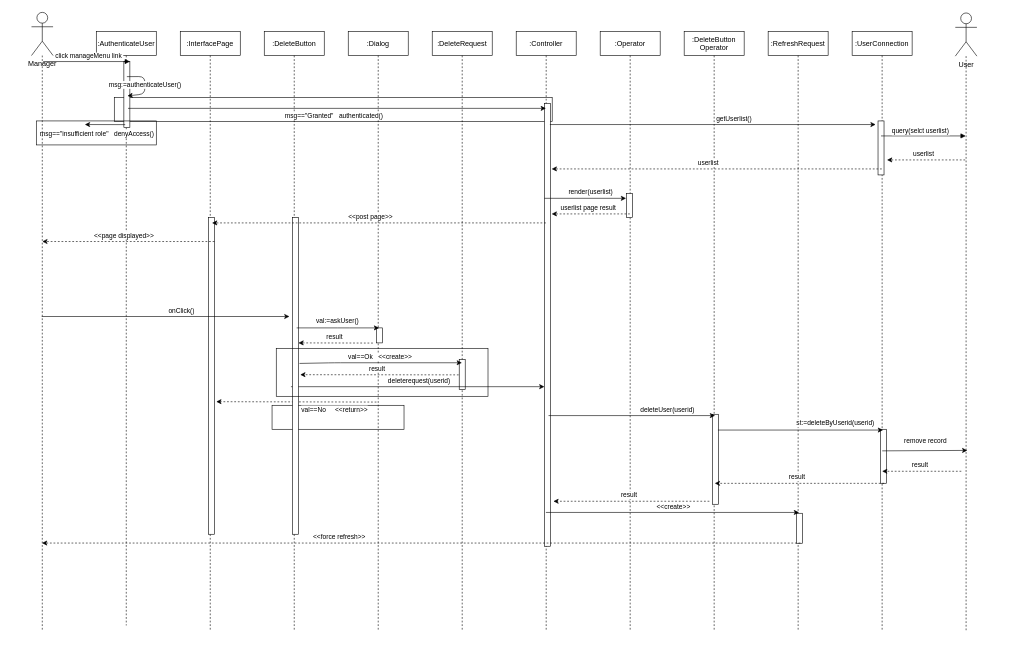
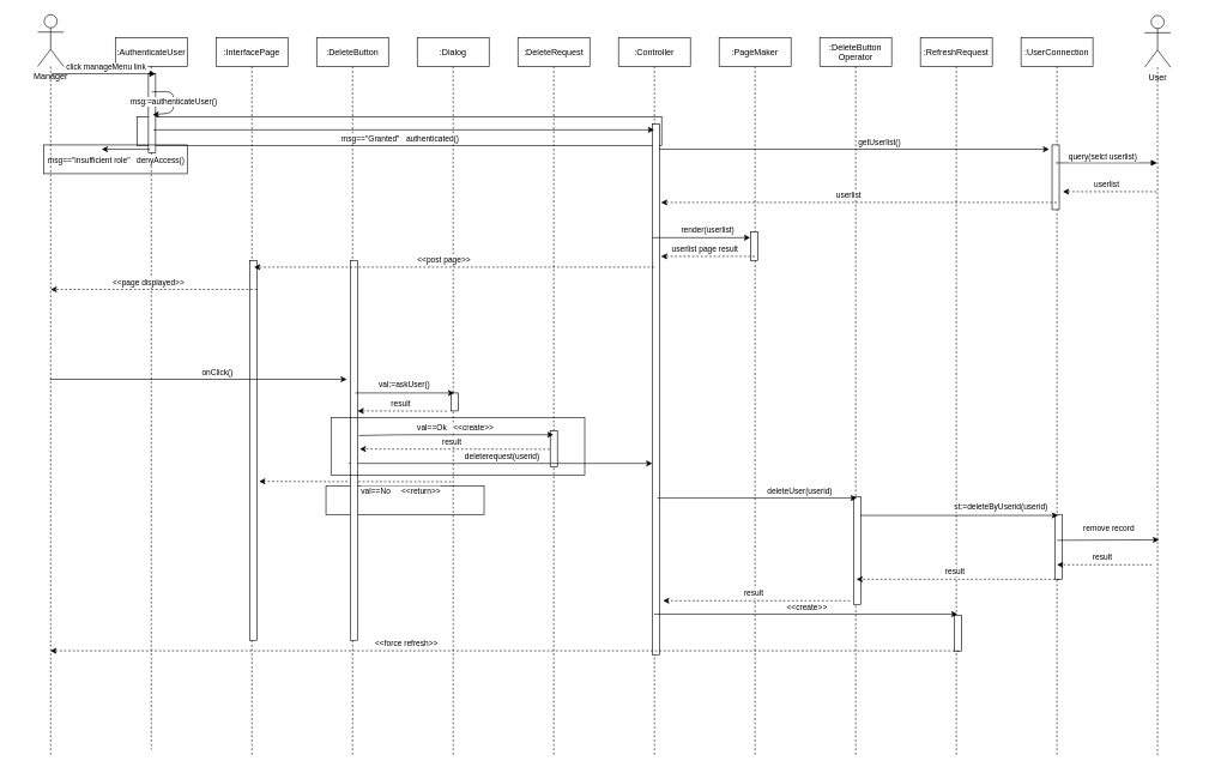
  <mxCell id="0" />
  <mxCell id="1" parent="0" />
  <mxCell id="2" value=":AuthenticateUser" style="shape=umlLifeline;perimeter=lifelinePerimeter;container=1;collapsible=0;recursiveResize=0;rounded=0;shadow=0;strokeWidth=1;" parent="1" vertex="1"><mxGeometry x="160" y="52" width="100" height="990" as="geometry" /></mxCell>
  <mxCell id="3" value=":Dialog" style="shape=umlLifeline;perimeter=lifelinePerimeter;container=1;collapsible=0;recursiveResize=0;rounded=0;shadow=0;strokeWidth=1;" parent="1" vertex="1"><mxGeometry x="580" y="52" width="100" height="1000" as="geometry" /></mxCell>
  <mxCell id="4" value="" style="rounded=0;whiteSpace=wrap;html=1;fillColor=none;" parent="3" vertex="1"><mxGeometry x="-390" y="110" width="730" height="40" as="geometry" /></mxCell>
  <mxCell id="5" value="" style="rounded=0;whiteSpace=wrap;html=1;fillColor=none;" parent="3" vertex="1"><mxGeometry x="-127" y="623" width="220" height="40" as="geometry" /></mxCell>
  <mxCell id="6" value=":Controller" style="shape=umlLifeline;perimeter=lifelinePerimeter;container=1;collapsible=0;recursiveResize=0;rounded=0;shadow=0;strokeWidth=1;" parent="1" vertex="1"><mxGeometry x="860" y="52" width="100" height="1000" as="geometry" /></mxCell>
- <mxCell id="7" value=":Operator" style="shape=umlLifeline;perimeter=lifelinePerimeter;container=1;collapsible=0;recursiveResize=0;rounded=0;shadow=0;strokeWidth=1;" parent="1" vertex="1"><mxGeometry x="1000" y="52" width="100" height="1000" as="geometry" /></mxCell>
+ <mxCell id="7" value=":PageMaker" style="shape=umlLifeline;perimeter=lifelinePerimeter;container=1;collapsible=0;recursiveResize=0;rounded=0;shadow=0;strokeWidth=1;" parent="1" vertex="1"><mxGeometry x="1000" y="52" width="100" height="1000" as="geometry" /></mxCell>
  <mxCell id="8" value=":DeleteButton&#10;Operator" style="shape=umlLifeline;perimeter=lifelinePerimeter;container=1;collapsible=0;recursiveResize=0;rounded=0;shadow=0;strokeWidth=1;" parent="1" vertex="1"><mxGeometry x="1140" y="52" width="100" height="1000" as="geometry" /></mxCell>
  <mxCell id="9" value=":RefreshRequest" style="shape=umlLifeline;perimeter=lifelinePerimeter;container=1;collapsible=0;recursiveResize=0;rounded=0;shadow=0;strokeWidth=1;" parent="1" vertex="1"><mxGeometry x="1280" y="52" width="100" height="1000" as="geometry" /></mxCell>
  <mxCell id="10" value=":InterfacePage" style="shape=umlLifeline;perimeter=lifelinePerimeter;container=1;collapsible=0;recursiveResize=0;rounded=0;shadow=0;strokeWidth=1;" parent="1" vertex="1"><mxGeometry x="300" y="52" width="100" height="1000" as="geometry" /></mxCell>
  <mxCell id="11" value=":UserConnection" style="shape=umlLifeline;perimeter=lifelinePerimeter;container=1;collapsible=0;recursiveResize=0;rounded=0;shadow=0;strokeWidth=1;" parent="1" vertex="1"><mxGeometry x="1420" y="52" width="100" height="1000" as="geometry" /></mxCell>
  <mxCell id="12" value=":DeleteRequest" style="shape=umlLifeline;perimeter=lifelinePerimeter;container=1;collapsible=0;recursiveResize=0;rounded=0;shadow=0;strokeWidth=1;" parent="1" vertex="1"><mxGeometry x="720" y="52" width="100" height="1000" as="geometry" /></mxCell>
  <mxCell id="13" value="" style="points=[];perimeter=orthogonalPerimeter;rounded=0;shadow=0;strokeWidth=1;direction=west;" parent="12" vertex="1"><mxGeometry x="45" y="547" width="10" height="50" as="geometry" /></mxCell>
  <mxCell id="14" value=":DeleteButton" style="shape=umlLifeline;perimeter=lifelinePerimeter;container=1;collapsible=0;recursiveResize=0;rounded=0;shadow=0;strokeWidth=1;" parent="1" vertex="1"><mxGeometry x="440" y="52" width="100" height="1000" as="geometry" /></mxCell>
  <mxCell id="15" value="" style="points=[];perimeter=orthogonalPerimeter;rounded=0;shadow=0;strokeWidth=1;" parent="1" vertex="1"><mxGeometry x="206" y="102" width="10" height="110" as="geometry" /></mxCell>
  <mxCell id="16" value="" style="points=[];perimeter=orthogonalPerimeter;rounded=0;shadow=0;strokeWidth=1;" parent="1" vertex="1"><mxGeometry x="627" y="546" width="10" height="25" as="geometry" /></mxCell>
  <mxCell id="17" value="" style="points=[];perimeter=orthogonalPerimeter;rounded=0;shadow=0;strokeWidth=1;" parent="1" vertex="1"><mxGeometry x="907" y="172" width="10" height="738" as="geometry" /></mxCell>
  <mxCell id="18" value="" style="points=[];perimeter=orthogonalPerimeter;rounded=0;shadow=0;strokeWidth=1;" parent="1" vertex="1"><mxGeometry x="1187" y="690" width="10" height="150" as="geometry" /></mxCell>
  <mxCell id="19" value="" style="points=[];perimeter=orthogonalPerimeter;rounded=0;shadow=0;strokeWidth=1;" parent="1" vertex="1"><mxGeometry x="1327" y="855" width="10" height="50" as="geometry" /></mxCell>
  <mxCell id="20" value="" style="points=[];perimeter=orthogonalPerimeter;rounded=0;shadow=0;strokeWidth=1;" parent="1" vertex="1"><mxGeometry x="347" y="362" width="10" height="528" as="geometry" /></mxCell>
  <mxCell id="21" value="" style="points=[];perimeter=orthogonalPerimeter;rounded=0;shadow=0;strokeWidth=1;" parent="1" vertex="1"><mxGeometry x="1467" y="715" width="10" height="90" as="geometry" /></mxCell>
  <mxCell id="22" value="msg:=authenticateUser()" style="endArrow=classic;html=1;exitX=0.5;exitY=0.151;exitDx=0;exitDy=0;exitPerimeter=0;entryX=0.51;entryY=0.202;entryDx=0;entryDy=0;entryPerimeter=0;" parent="1" edge="1"><mxGeometry width="50" height="50" relative="1" as="geometry"><mxPoint x="211" y="127.13" as="sourcePoint" /><mxPoint x="212" y="159.26" as="targetPoint" /><Array as="points"><mxPoint x="241" y="127" /><mxPoint x="241" y="156" /></Array></mxGeometry></mxCell>
  <mxCell id="23" value="msg==&quot;insufficient role&quot;&amp;nbsp; &amp;nbsp;denyAccess()" style="endArrow=classic;html=1;exitX=0.472;exitY=0.278;exitDx=0;exitDy=0;exitPerimeter=0;" parent="1" edge="1"><mxGeometry x="0.404" y="15" width="50" height="50" relative="1" as="geometry"><mxPoint x="208.2" y="207.14" as="sourcePoint" /><mxPoint x="141" y="207" as="targetPoint" /><mxPoint as="offset" /></mxGeometry></mxCell>
  <mxCell id="24" value="msg==&quot;Granted&quot;&amp;nbsp; &amp;nbsp;authenticated()" style="endArrow=classic;html=1;exitX=0.519;exitY=0.235;exitDx=0;exitDy=0;exitPerimeter=0;" parent="1" target="6" edge="1"><mxGeometry x="-0.015" y="-12" width="50" height="50" relative="1" as="geometry"><mxPoint x="212.9" y="180.05" as="sourcePoint" /><mxPoint x="351" y="179" as="targetPoint" /><mxPoint as="offset" /></mxGeometry></mxCell>
  <mxCell id="25" value="onClick()" style="endArrow=classic;html=1;" parent="1" edge="1"><mxGeometry x="0.129" y="10" width="50" height="50" relative="1" as="geometry"><mxPoint x="69.071" y="527" as="sourcePoint" /><mxPoint x="482" y="527" as="targetPoint" /><mxPoint as="offset" /></mxGeometry></mxCell>
  <mxCell id="26" value="val==Ok&amp;nbsp; &amp;nbsp;&amp;lt;&amp;lt;create&amp;gt;&amp;gt;" style="endArrow=classic;html=1;exitX=0.515;exitY=0.332;exitDx=0;exitDy=0;exitPerimeter=0;" parent="1" edge="1"><mxGeometry x="-0.008" y="9" width="50" height="50" relative="1" as="geometry"><mxPoint x="498.7" y="605.26" as="sourcePoint" /><mxPoint x="769.5" y="604.1" as="targetPoint" /><Array as="points"><mxPoint x="557.2" y="604.1" /></Array><mxPoint as="offset" /></mxGeometry></mxCell>
  <mxCell id="27" value="val==No&amp;nbsp; &amp;nbsp; &amp;nbsp;&amp;lt;&amp;lt;return&amp;gt;&amp;gt;" style="endArrow=classic;html=1;exitX=0.529;exitY=0.377;exitDx=0;exitDy=0;exitPerimeter=0;dashed=1;" parent="1" edge="1"><mxGeometry x="-0.479" y="13" width="50" height="50" relative="1" as="geometry"><mxPoint x="627" y="669.63" as="sourcePoint" /><mxPoint x="360" y="669" as="targetPoint" /><mxPoint as="offset" /></mxGeometry></mxCell>
  <mxCell id="28" value="deleterequest(userid)" style="endArrow=classic;html=1;" parent="1" edge="1"><mxGeometry x="0.011" y="9" width="50" height="50" relative="1" as="geometry"><mxPoint x="484.471" y="644" as="sourcePoint" /><mxPoint x="907" y="644" as="targetPoint" /><mxPoint as="offset" /></mxGeometry></mxCell>
  <mxCell id="29" value="deleteUser(userid)" style="endArrow=classic;html=1;exitX=0.519;exitY=0.459;exitDx=0;exitDy=0;exitPerimeter=0;" parent="1" edge="1"><mxGeometry x="0.427" y="9" width="50" height="50" relative="1" as="geometry"><mxPoint x="913.9" y="692.17" as="sourcePoint" /><mxPoint x="1191.5" y="692.17" as="targetPoint" /><mxPoint as="offset" /></mxGeometry></mxCell>
  <mxCell id="30" value="st:=deleteByUserid(userid)" style="endArrow=classic;html=1;exitX=0.543;exitY=0.51;exitDx=0;exitDy=0;exitPerimeter=0;" parent="1" edge="1"><mxGeometry x="0.422" y="11" width="50" height="50" relative="1" as="geometry"><mxPoint x="1196.3" y="716.3" as="sourcePoint" /><mxPoint x="1471.5" y="716.3" as="targetPoint" /><mxPoint as="offset" /></mxGeometry></mxCell>
  <mxCell id="31" value="remove record" style="endArrow=classic;html=1;exitX=0.482;exitY=0.565;exitDx=0;exitDy=0;exitPerimeter=0;" parent="1" edge="1"><mxGeometry x="0.014" y="16" width="50" height="50" relative="1" as="geometry"><mxPoint x="1470.2" y="750.95" as="sourcePoint" /><mxPoint x="1612" y="750.238" as="targetPoint" /><mxPoint as="offset" /></mxGeometry></mxCell>
  <mxCell id="32" value="result" style="endArrow=classic;html=1;dashed=1;exitX=0.513;exitY=0.651;exitDx=0;exitDy=0;exitPerimeter=0;" parent="1" edge="1"><mxGeometry x="0.023" y="-10" width="50" height="50" relative="1" as="geometry"><mxPoint x="1473.3" y="805.13" as="sourcePoint" /><mxPoint x="1191.071" y="805.13" as="targetPoint" /><mxPoint x="-1" as="offset" /></mxGeometry></mxCell>
  <mxCell id="33" value="&amp;lt;&amp;lt;create&amp;gt;&amp;gt;" style="endArrow=classic;html=1;" parent="1" source="6" edge="1"><mxGeometry x="0.006" y="9" width="50" height="50" relative="1" as="geometry"><mxPoint x="1191.6" y="853.64" as="sourcePoint" /><mxPoint x="1331.5" y="853.64" as="targetPoint" /><mxPoint as="offset" /></mxGeometry></mxCell>
  <mxCell id="34" value="" style="points=[];perimeter=orthogonalPerimeter;rounded=0;shadow=0;strokeWidth=1;" parent="1" vertex="1"><mxGeometry x="487" y="362" width="10" height="528" as="geometry" /></mxCell>
  <mxCell id="35" value="val:=askUser()" style="endArrow=classic;html=1;" parent="1" edge="1"><mxGeometry x="-0.009" y="12" width="50" height="50" relative="1" as="geometry"><mxPoint x="494" y="546" as="sourcePoint" /><mxPoint x="631.5" y="546" as="targetPoint" /><Array as="points"><mxPoint x="572" y="546" /></Array><mxPoint as="offset" /></mxGeometry></mxCell>
  <mxCell id="36" value="&amp;lt;&amp;lt;force refresh&amp;gt;&amp;gt;" style="endArrow=classic;html=1;exitX=0.517;exitY=0.809;exitDx=0;exitDy=0;exitPerimeter=0;dashed=1;" parent="1" target="41" edge="1"><mxGeometry x="0.216" y="-10" width="50" height="50" relative="1" as="geometry"><mxPoint x="1333.7" y="904.67" as="sourcePoint" /><mxPoint x="1051.071" y="904.67" as="targetPoint" /><mxPoint as="offset" /></mxGeometry></mxCell>
  <mxCell id="37" value="" style="rounded=0;whiteSpace=wrap;html=1;fillColor=none;" parent="1" vertex="1"><mxGeometry x="60" y="201" width="200" height="40" as="geometry" /></mxCell>
  <mxCell id="38" value="result" style="endArrow=classic;html=1;dashed=1;" parent="1" edge="1"><mxGeometry x="0.023" y="-10" width="50" height="50" relative="1" as="geometry"><mxPoint x="1182" y="835" as="sourcePoint" /><mxPoint x="922" y="835" as="targetPoint" /><mxPoint x="-1" as="offset" /></mxGeometry></mxCell>
  <mxCell id="39" value="result" style="endArrow=classic;html=1;dashed=1;" parent="1" edge="1"><mxGeometry x="0.023" y="-10" width="50" height="50" relative="1" as="geometry"><mxPoint x="1602" y="785" as="sourcePoint" /><mxPoint x="1470" y="785" as="targetPoint" /><mxPoint x="-1" as="offset" /></mxGeometry></mxCell>
  <mxCell id="40" value="Manager" style="shape=umlActor;verticalLabelPosition=bottom;verticalAlign=top;html=1;outlineConnect=0;" parent="1" vertex="1"><mxGeometry x="52" y="20" width="36" height="72" as="geometry" /></mxCell>
  <mxCell id="41" value="" style="shape=umlLifeline;perimeter=lifelinePerimeter;container=1;collapsible=0;recursiveResize=0;rounded=0;shadow=0;strokeWidth=1;size=0;" parent="1" vertex="1"><mxGeometry x="20" y="92" width="100" height="960" as="geometry" /></mxCell>
  <mxCell id="42" value="User" style="shape=umlActor;verticalLabelPosition=bottom;verticalAlign=top;html=1;outlineConnect=0;" parent="1" vertex="1"><mxGeometry x="1592" y="21" width="36" height="72" as="geometry" /></mxCell>
  <mxCell id="43" value="" style="shape=umlLifeline;perimeter=lifelinePerimeter;container=1;collapsible=0;recursiveResize=0;rounded=0;shadow=0;strokeWidth=1;size=0;" parent="1" vertex="1"><mxGeometry x="1560" y="93" width="100" height="960" as="geometry" /></mxCell>
  <mxCell id="44" value="click manageMenu link" style="verticalAlign=bottom;endArrow=block;shadow=0;strokeWidth=1;" parent="1" edge="1"><mxGeometry x="0.053" relative="1" as="geometry"><mxPoint x="71.5" y="102" as="sourcePoint" /><mxPoint x="216" y="102" as="targetPoint" /><mxPoint as="offset" /></mxGeometry></mxCell>
  <mxCell id="45" value="&amp;lt;&amp;lt;page displayed&amp;gt;&amp;gt;" style="endArrow=classic;html=1;exitX=0.517;exitY=0.809;exitDx=0;exitDy=0;exitPerimeter=0;dashed=1;" parent="1" edge="1"><mxGeometry x="0.052" y="-10" width="50" height="50" relative="1" as="geometry"><mxPoint x="357" y="402" as="sourcePoint" /><mxPoint x="70" y="402" as="targetPoint" /><mxPoint as="offset" /></mxGeometry></mxCell>
  <mxCell id="46" value="&amp;lt;&amp;lt;post page&amp;gt;&amp;gt;" style="endArrow=classic;html=1;dashed=1;startArrow=none;" parent="1" source="6" edge="1"><mxGeometry x="0.052" y="-10" width="50" height="50" relative="1" as="geometry"><mxPoint x="720.06" y="370.9" as="sourcePoint" /><mxPoint x="353" y="371" as="targetPoint" /><mxPoint as="offset" /></mxGeometry></mxCell>
  <mxCell id="47" value="" style="points=[];perimeter=orthogonalPerimeter;rounded=0;shadow=0;strokeWidth=1;" parent="1" vertex="1"><mxGeometry x="1044.17" y="322" width="10" height="40" as="geometry" /></mxCell>
  <mxCell id="48" value="" style="points=[];perimeter=orthogonalPerimeter;rounded=0;shadow=0;strokeWidth=1;" parent="1" vertex="1"><mxGeometry x="1463.17" y="201" width="10" height="90" as="geometry" /></mxCell>
  <mxCell id="49" value="query(selct userlist)" style="verticalAlign=bottom;endArrow=block;shadow=0;strokeWidth=1;" parent="1" edge="1"><mxGeometry x="-0.063" relative="1" as="geometry"><mxPoint x="1468.17" y="226" as="sourcePoint" /><mxPoint x="1609.34" y="226" as="targetPoint" /><Array as="points" /><mxPoint as="offset" /></mxGeometry></mxCell>
  <mxCell id="50" value="userlist" style="endArrow=classic;html=1;exitX=0.517;exitY=0.809;exitDx=0;exitDy=0;exitPerimeter=0;dashed=1;" parent="1" edge="1"><mxGeometry x="0.052" y="-10" width="50" height="50" relative="1" as="geometry"><mxPoint x="1608.48" y="266" as="sourcePoint" /><mxPoint x="1478.17" y="266" as="targetPoint" /><mxPoint as="offset" /></mxGeometry></mxCell>
  <mxCell id="51" value="render(userlist)" style="endArrow=classic;html=1;" parent="1" edge="1"><mxGeometry x="0.129" y="10" width="50" height="50" relative="1" as="geometry"><mxPoint x="907.003" y="330" as="sourcePoint" /><mxPoint x="1043.17" y="330" as="targetPoint" /><mxPoint as="offset" /></mxGeometry></mxCell>
  <mxCell id="52" value="getUserlist()" style="endArrow=classic;html=1;" parent="1" edge="1"><mxGeometry x="0.129" y="10" width="50" height="50" relative="1" as="geometry"><mxPoint x="916.17" y="207" as="sourcePoint" /><mxPoint x="1459.17" y="207" as="targetPoint" /><mxPoint as="offset" /></mxGeometry></mxCell>
  <mxCell id="53" value="userlist" style="endArrow=classic;html=1;exitX=0.517;exitY=0.809;exitDx=0;exitDy=0;exitPerimeter=0;dashed=1;" parent="1" edge="1"><mxGeometry x="0.052" y="-10" width="50" height="50" relative="1" as="geometry"><mxPoint x="1469.48" y="281" as="sourcePoint" /><mxPoint x="919.17" y="281" as="targetPoint" /><mxPoint as="offset" /></mxGeometry></mxCell>
  <mxCell id="54" value="userlist page result" style="endArrow=classic;html=1;exitX=0.517;exitY=0.809;exitDx=0;exitDy=0;exitPerimeter=0;dashed=1;" parent="1" edge="1"><mxGeometry x="0.052" y="-10" width="50" height="50" relative="1" as="geometry"><mxPoint x="1049.48" y="356" as="sourcePoint" /><mxPoint x="919.17" y="356" as="targetPoint" /><mxPoint as="offset" /></mxGeometry></mxCell>
  <mxCell id="55" value="result" style="endArrow=classic;html=1;dashed=1;exitX=0.513;exitY=0.651;exitDx=0;exitDy=0;exitPerimeter=0;" parent="1" edge="1"><mxGeometry x="0.023" y="-10" width="50" height="50" relative="1" as="geometry"><mxPoint x="764.11" y="624.29" as="sourcePoint" /><mxPoint x="500" y="624" as="targetPoint" /><mxPoint x="-1" as="offset" /></mxGeometry></mxCell>
  <mxCell id="56" value="result" style="endArrow=classic;html=1;dashed=1;exitX=0.513;exitY=0.651;exitDx=0;exitDy=0;exitPerimeter=0;" parent="1" edge="1"><mxGeometry x="0.023" y="-10" width="50" height="50" relative="1" as="geometry"><mxPoint x="621.11" y="571.29" as="sourcePoint" /><mxPoint x="497" y="571" as="targetPoint" /><mxPoint x="-1" as="offset" /></mxGeometry></mxCell>
  <mxCell id="57" value="" style="rounded=0;whiteSpace=wrap;html=1;fillColor=none;" parent="1" vertex="1"><mxGeometry x="460" y="580" width="353" height="80" as="geometry" /></mxCell>
